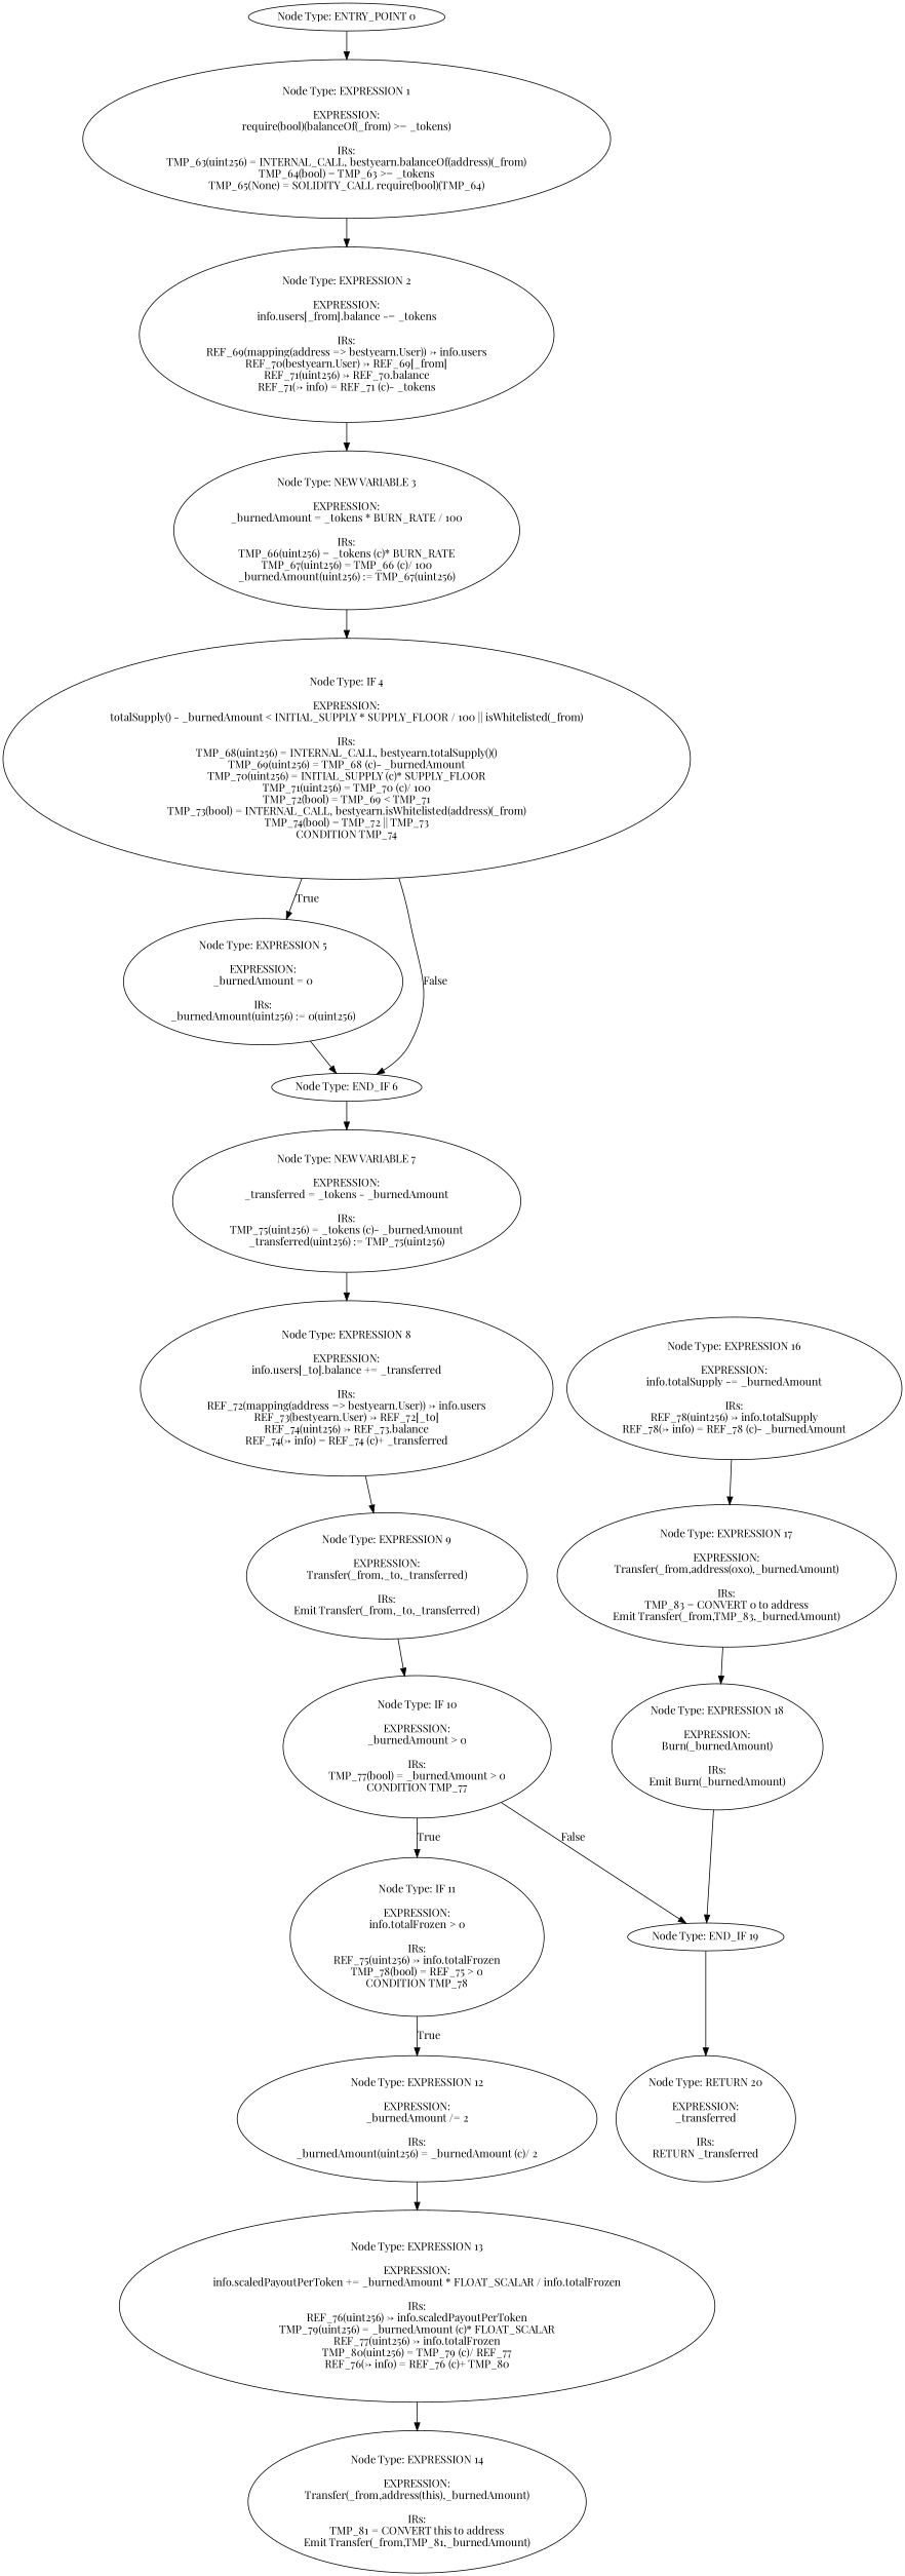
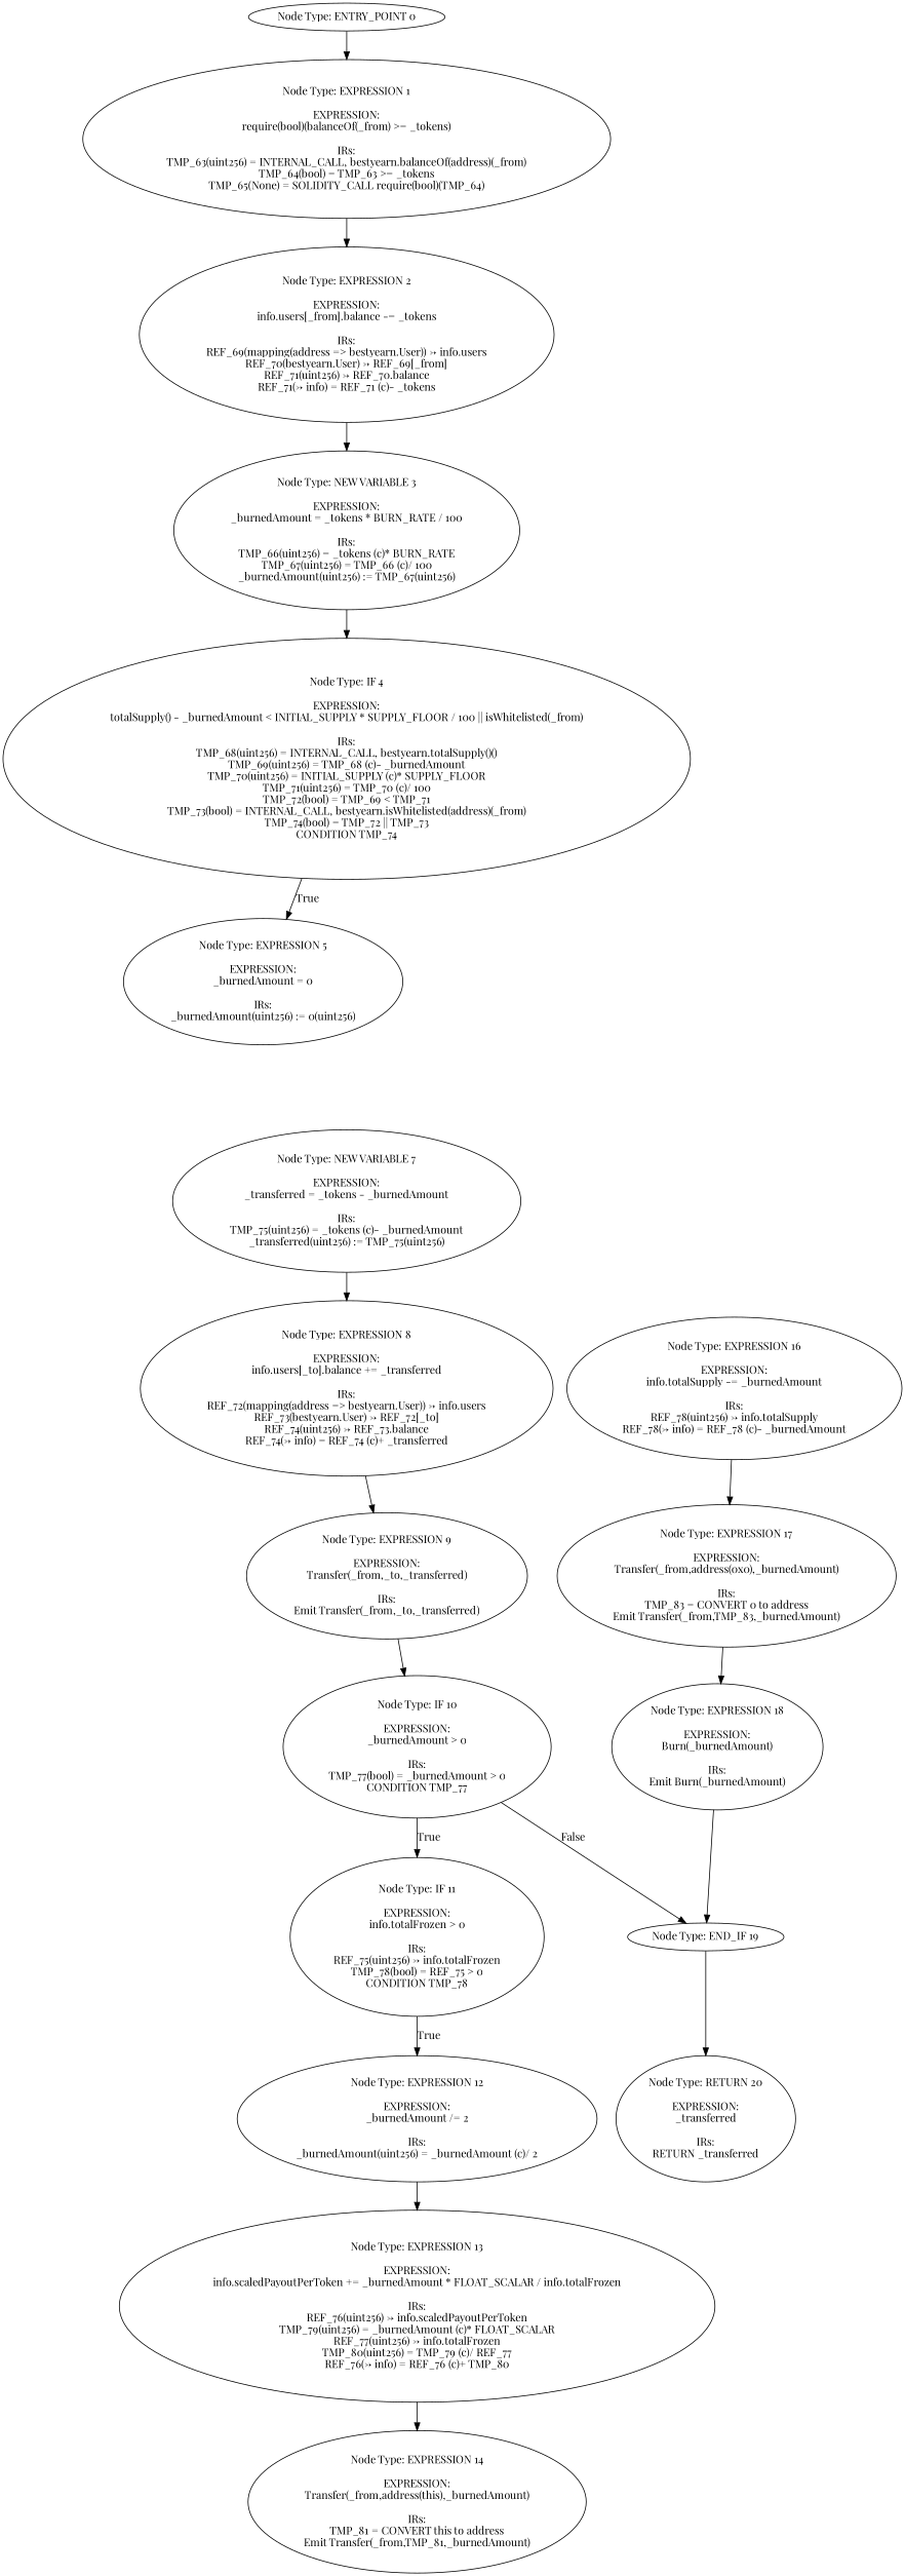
  digraph {
    fontname="Playfair Display"
    node [fontname="Playfair Display"]
    edge [fontname="Playfair Display"]
    n1 [label="Node Type: ENTRY_POINT 0\n"]
    n2 [label="Node Type: EXPRESSION 1\n\nEXPRESSION:\nrequire(bool)(balanceOf(_from) >= _tokens)\n\nIRs:\nTMP_63(uint256) = INTERNAL_CALL, bestyearn.balanceOf(address)(_from)\nTMP_64(bool) = TMP_63 >= _tokens\nTMP_65(None) = SOLIDITY_CALL require(bool)(TMP_64)"]
    n3 [label="Node Type: EXPRESSION 2\n\nEXPRESSION:\ninfo.users[_from].balance -= _tokens\n\nIRs:\nREF_69(mapping(address => bestyearn.User)) -> info.users\nREF_70(bestyearn.User) -> REF_69[_from]\nREF_71(uint256) -> REF_70.balance\nREF_71(-> info) = REF_71 (c)- _tokens"]
    n4 [label="Node Type: NEW VARIABLE 3\n\nEXPRESSION:\n_burnedAmount = _tokens * BURN_RATE / 100\n\nIRs:\nTMP_66(uint256) = _tokens (c)* BURN_RATE\nTMP_67(uint256) = TMP_66 (c)/ 100\n_burnedAmount(uint256) := TMP_67(uint256)"]
    n5 [label="Node Type: IF 4\n\nEXPRESSION:\ntotalSupply() - _burnedAmount < INITIAL_SUPPLY * SUPPLY_FLOOR / 100 || isWhitelisted(_from)\n\nIRs:\nTMP_68(uint256) = INTERNAL_CALL, bestyearn.totalSupply()()\nTMP_69(uint256) = TMP_68 (c)- _burnedAmount\nTMP_70(uint256) = INITIAL_SUPPLY (c)* SUPPLY_FLOOR\nTMP_71(uint256) = TMP_70 (c)/ 100\nTMP_72(bool) = TMP_69 < TMP_71\nTMP_73(bool) = INTERNAL_CALL, bestyearn.isWhitelisted(address)(_from)\nTMP_74(bool) = TMP_72 || TMP_73\nCONDITION TMP_74"]
    n6 [label="Node Type: EXPRESSION 5\n\nEXPRESSION:\n_burnedAmount = 0\n\nIRs:\n_burnedAmount(uint256) := 0(uint256)"]
-   n7 [label="Node Type: END_IF 6\n"]
    n8 [label="Node Type: NEW VARIABLE 7\n\nEXPRESSION:\n_transferred = _tokens - _burnedAmount\n\nIRs:\nTMP_75(uint256) = _tokens (c)- _burnedAmount\n_transferred(uint256) := TMP_75(uint256)"]
    n9 [label="Node Type: EXPRESSION 8\n\nEXPRESSION:\ninfo.users[_to].balance += _transferred\n\nIRs:\nREF_72(mapping(address => bestyearn.User)) -> info.users\nREF_73(bestyearn.User) -> REF_72[_to]\nREF_74(uint256) -> REF_73.balance\nREF_74(-> info) = REF_74 (c)+ _transferred"]
    n10 [label="Node Type: EXPRESSION 9\n\nEXPRESSION:\nTransfer(_from,_to,_transferred)\n\nIRs:\nEmit Transfer(_from,_to,_transferred)"]
    n11 [label="Node Type: IF 10\n\nEXPRESSION:\n_burnedAmount > 0\n\nIRs:\nTMP_77(bool) = _burnedAmount > 0\nCONDITION TMP_77"]
    n12 [label="Node Type: IF 11\n\nEXPRESSION:\ninfo.totalFrozen > 0\n\nIRs:\nREF_75(uint256) -> info.totalFrozen\nTMP_78(bool) = REF_75 > 0\nCONDITION TMP_78"]
    n13 [label="Node Type: END_IF 19\n"]
    n14 [label="Node Type: EXPRESSION 12\n\nEXPRESSION:\n_burnedAmount /= 2\n\nIRs:\n_burnedAmount(uint256) = _burnedAmount (c)/ 2"]
    n15 [label="Node Type: RETURN 20\n\nEXPRESSION:\n_transferred\n\nIRs:\nRETURN _transferred"]
    n16 [label="Node Type: EXPRESSION 13\n\nEXPRESSION:\ninfo.scaledPayoutPerToken += _burnedAmount * FLOAT_SCALAR / info.totalFrozen\n\nIRs:\nREF_76(uint256) -> info.scaledPayoutPerToken\nTMP_79(uint256) = _burnedAmount (c)* FLOAT_SCALAR\nREF_77(uint256) -> info.totalFrozen\nTMP_80(uint256) = TMP_79 (c)/ REF_77\nREF_76(-> info) = REF_76 (c)+ TMP_80"]
    n17 [label="Node Type: EXPRESSION 14\n\nEXPRESSION:\nTransfer(_from,address(this),_burnedAmount)\n\nIRs:\nTMP_81 = CONVERT this to address\nEmit Transfer(_from,TMP_81,_burnedAmount)"]
    n18 [label="Node Type: EXPRESSION 16\n\nEXPRESSION:\ninfo.totalSupply -= _burnedAmount\n\nIRs:\nREF_78(uint256) -> info.totalSupply\nREF_78(-> info) = REF_78 (c)- _burnedAmount"]
    n19 [label="Node Type: EXPRESSION 17\n\nEXPRESSION:\nTransfer(_from,address(0x0),_burnedAmount)\n\nIRs:\nTMP_83 = CONVERT 0 to address\nEmit Transfer(_from,TMP_83,_burnedAmount)"]
    n20 [label="Node Type: EXPRESSION 18\n\nEXPRESSION:\nBurn(_burnedAmount)\n\nIRs:\nEmit Burn(_burnedAmount)"]
    n1 -> n2
    n2 -> n3
    n3 -> n4
    n4 -> n5
    n5 -> n6 [label=True]
-   n5 -> n7 [label=False]
-   n6 -> n7
-   n7 -> n8
    n8 -> n9
    n9 -> n10
    n10 -> n11
    n11 -> n12 [label=True]
    n11 -> n13 [label=False]
    n12 -> n14 [label=True]
    n13 -> n15
    n14 -> n16
    n16 -> n17
    n18 -> n19
    n19 -> n20
    n20 -> n13
  }
